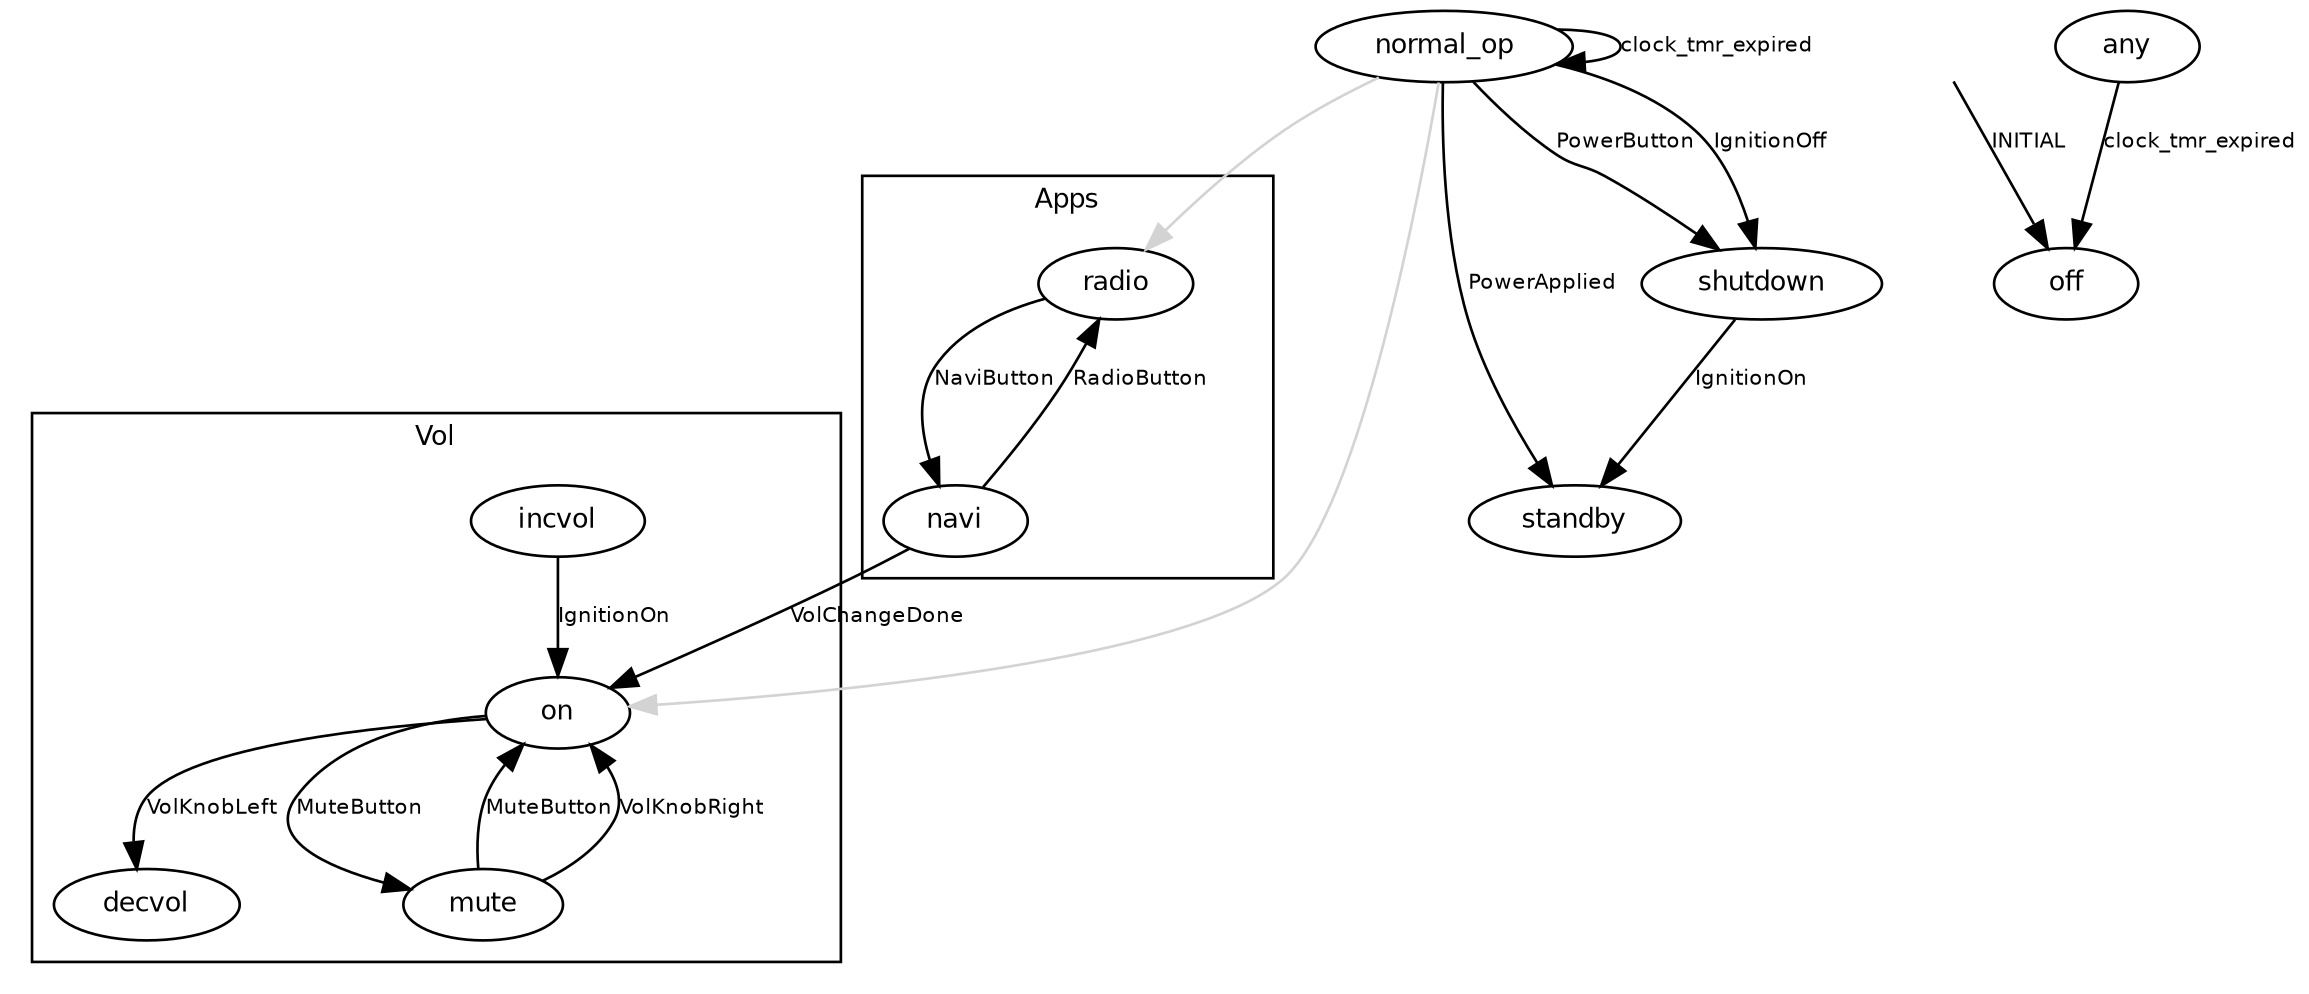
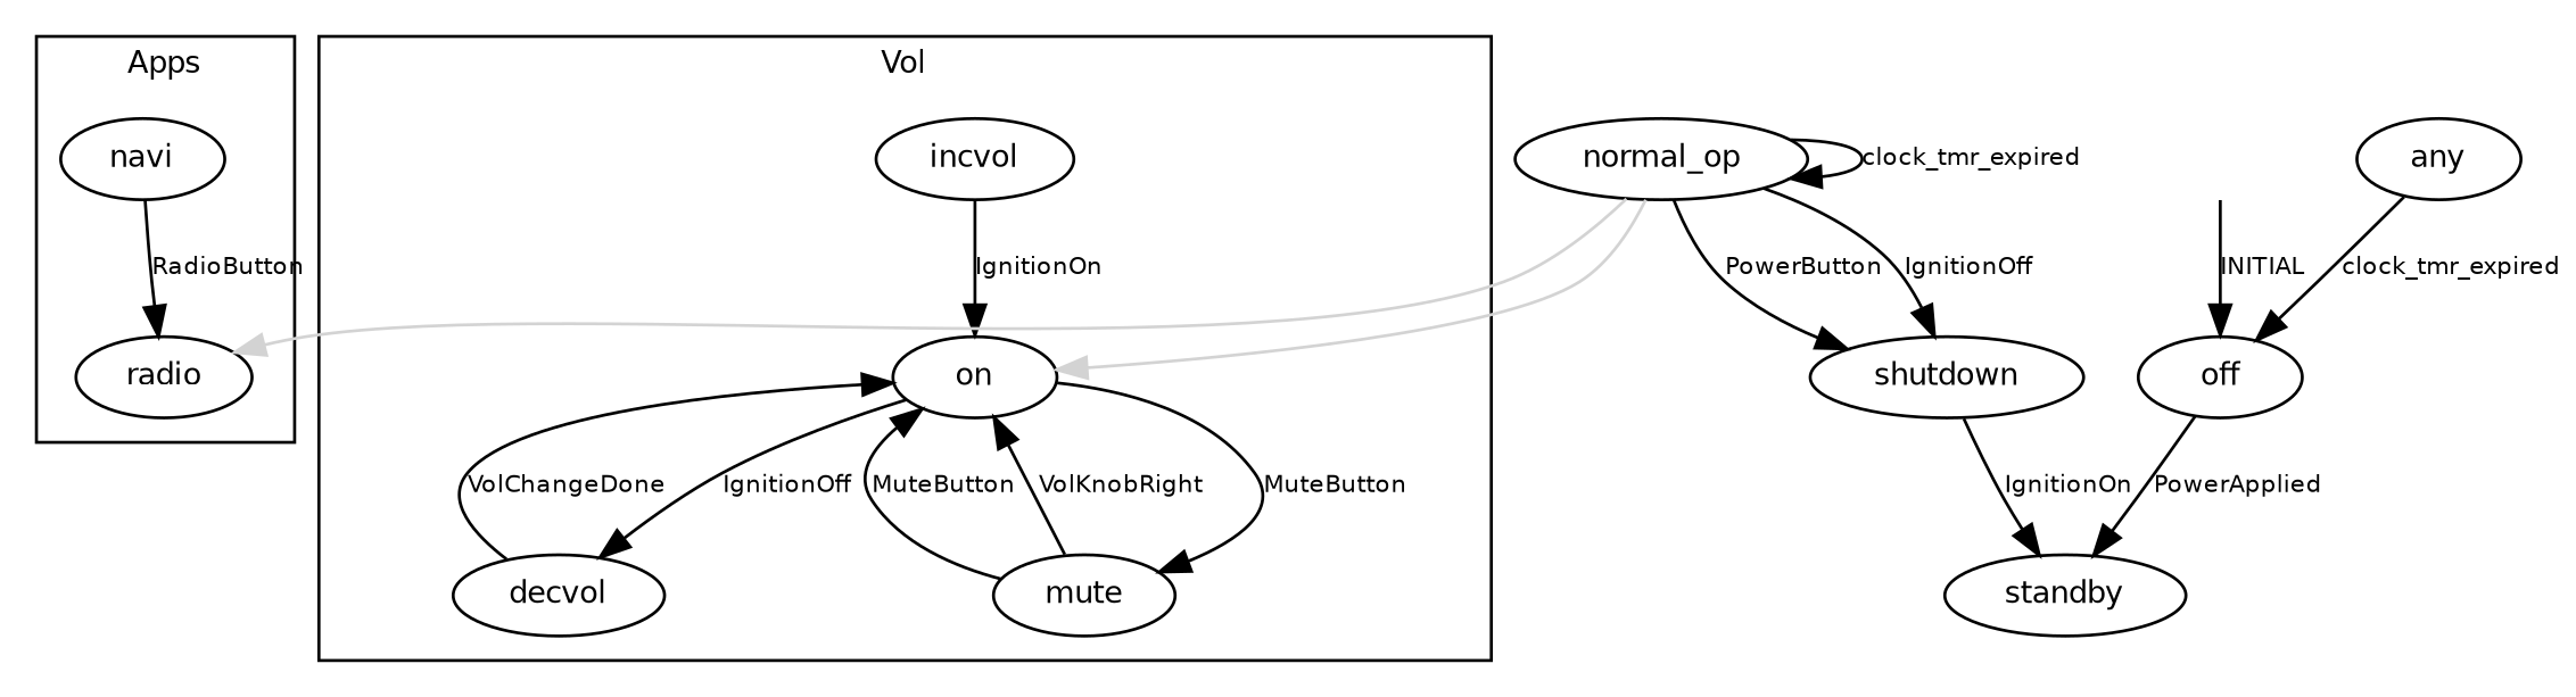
  digraph {
    fontname=helvetica
    fontnodesep=0.1
    fontsize=10
    rankdir=TB
    node [color=black fontname=helvetica fontsize=10 shape=ellipse]
    edge [color=black fontcolor=black fontname=helvetica fontsize=8]
    n1 [height=.1 label=radio]
    n2 [height=.1 label=navi]
    n3 [height=.1 label=on]
    n4 [height=.1 label=incvol]
    n5 [height=.1 label=decvol]
    n6 [height=.1 label=mute]
    INIT [height=.1 style=invisible]
    n8 [height=.1 label=off]
    n9 [height=.1 label=standby]
    n10 [height=.1 label=normal_op]
    n11 [height=.1 label=shutdown]
    n12 [height=.1 label=any]
    subgraph cluster_1 {
      label=Apps
      n1
      n2
    }
    subgraph cluster_2 {
      label=Vol
      n3
      n4
      n5
      n6
    }
-   n1 -> n2 [label=NaviButton]
    n2 -> n1 [label=RadioButton]
-   n3 -> n5 [label=VolKnobLeft]
+   n3 -> n5 [label=IgnitionOff]
    n3 -> n6 [label=MuteButton]
    n4 -> n3 [label=IgnitionOn]
-   n2 -> n3 [label=VolChangeDone]
+   n5 -> n3 [label=VolChangeDone]
    n6 -> n3 [label=MuteButton]
    n6 -> n3 [label=VolKnobRight]
    INIT -> n8 [label=INITIAL]
-   n10 -> n9 [label=PowerApplied]
+   n8 -> n9 [label=PowerApplied]
    n10 -> n1 [color=lightgrey]
    n10 -> n3 [color=lightgrey]
    n10 -> n10 [label=clock_tmr_expired]
    n10 -> n11 [label=PowerButton]
    n10 -> n11 [label=IgnitionOff]
    n11 -> n9 [label=IgnitionOn]
    n12 -> n8 [label=clock_tmr_expired]
  }
